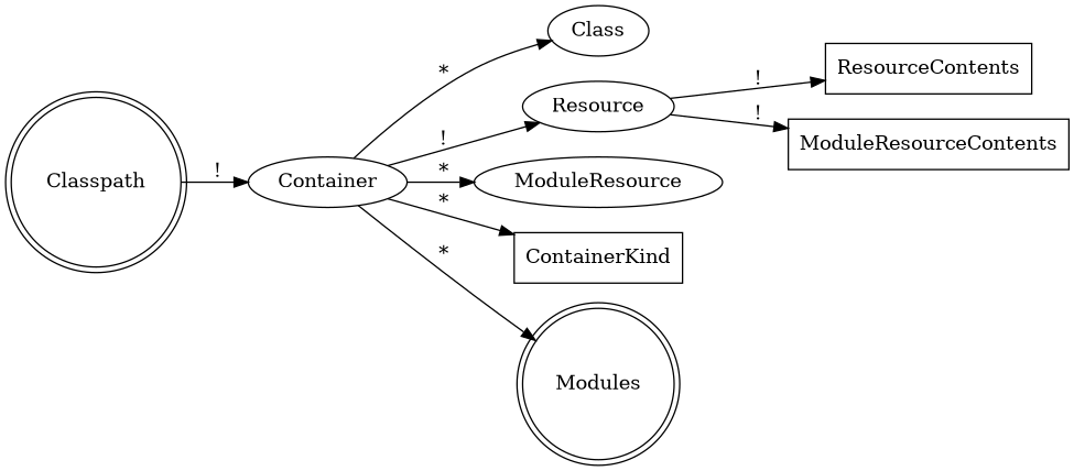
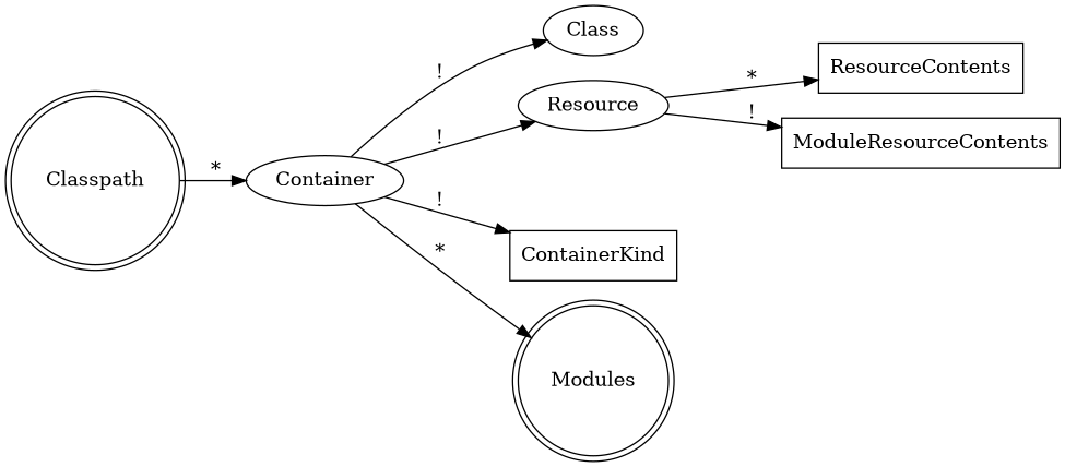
  digraph {
    rankdir=LR
    Classpath [shape=doublecircle]
    Container
    Class
    Resource
-   ModuleResource
    ContainerKind [shape=box]
    Modules [shape=doublecircle]
    ResourceContents [shape=box]
    ModuleResourceContents [shape=box]
-   Classpath -> Container [label=" !"]
-   Container -> Class [label=" *"]
+   Classpath -> Container [label=" *"]
+   Container -> Class [label=" !"]
    Container -> Resource [label=" !"]
-   Container -> ModuleResource [label=" *"]
-   Container -> ContainerKind [label=" *"]
+   Container -> ContainerKind [label=" !"]
    Container -> Modules [label=" *"]
-   Resource -> ResourceContents [label=" !"]
+   Resource -> ResourceContents [label=" *"]
    Resource -> ModuleResourceContents [label=" !"]
  }
